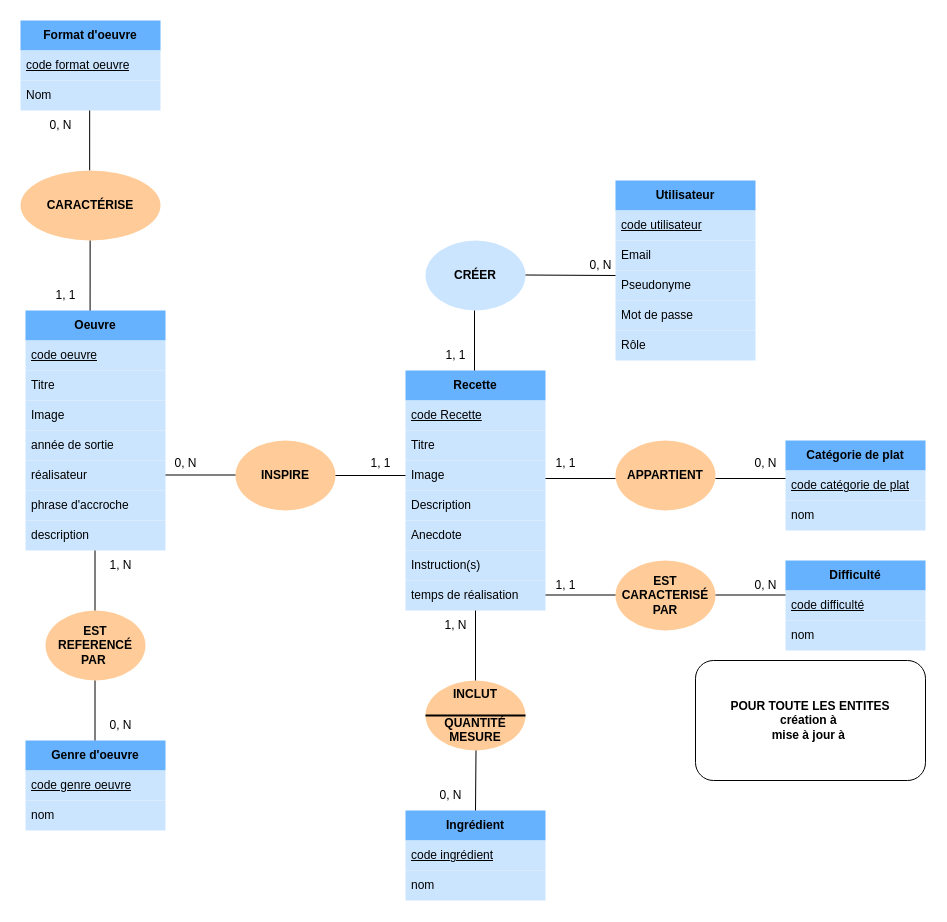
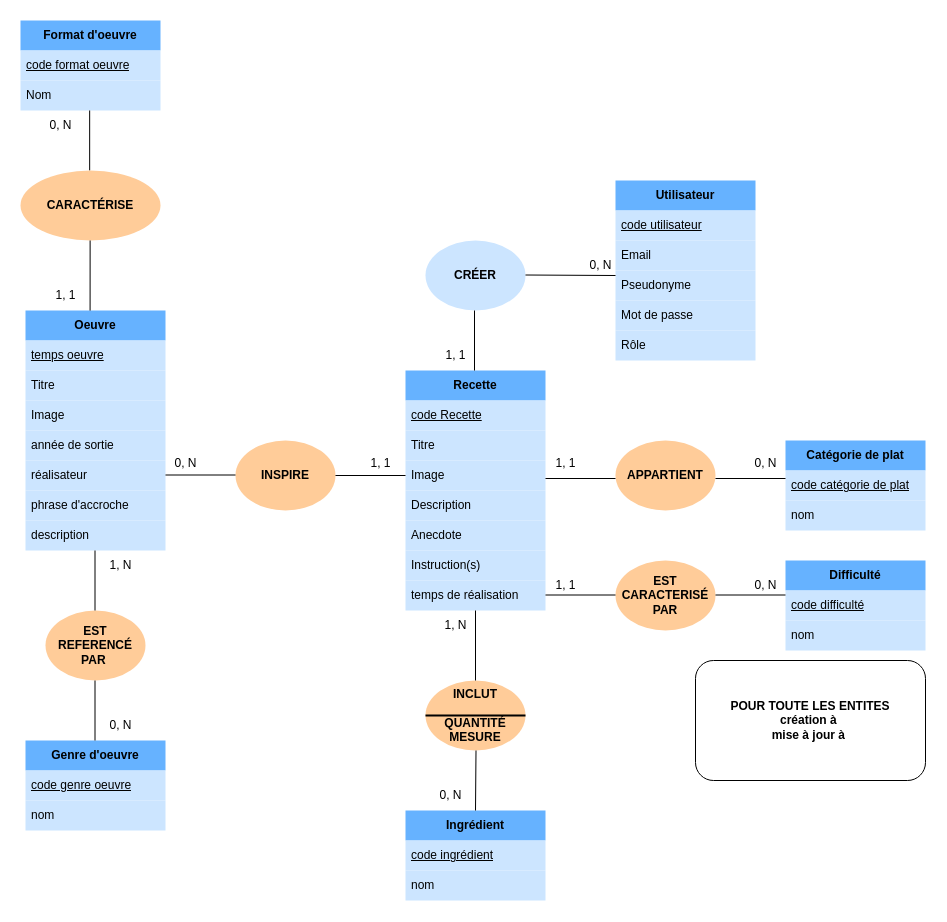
  <mxCell id="0" />
  <mxCell id="1" parent="0" />
  <mxCell id="2" value="&lt;b&gt;Oeuvre&lt;/b&gt;" style="swimlane;fontStyle=0;childLayout=stackLayout;horizontal=1;startSize=30;horizontalStack=0;resizeParent=1;resizeParentMax=0;resizeLast=0;collapsible=1;marginBottom=0;whiteSpace=wrap;html=1;fillColor=#66B2FF;strokeColor=none;" parent="1" vertex="1"><mxGeometry x="25" y="310" width="140" height="240" as="geometry" /></mxCell>
- <mxCell id="3" value="&lt;u&gt;code oeuvre&lt;/u&gt;" style="text;strokeColor=none;fillColor=#CCE5FF;align=left;verticalAlign=middle;spacingLeft=4;spacingRight=4;overflow=hidden;points=[[0,0.5],[1,0.5]];portConstraint=eastwest;rotatable=0;whiteSpace=wrap;html=1;" parent="2" vertex="1"><mxGeometry y="30" width="140" height="30" as="geometry" /></mxCell>
+ <mxCell id="3" value="&lt;u&gt;temps oeuvre&lt;/u&gt;" style="text;strokeColor=none;fillColor=#CCE5FF;align=left;verticalAlign=middle;spacingLeft=4;spacingRight=4;overflow=hidden;points=[[0,0.5],[1,0.5]];portConstraint=eastwest;rotatable=0;whiteSpace=wrap;html=1;" parent="2" vertex="1"><mxGeometry y="30" width="140" height="30" as="geometry" /></mxCell>
  <mxCell id="4" value="Titre" style="text;strokeColor=none;fillColor=#CCE5FF;align=left;verticalAlign=middle;spacingLeft=4;spacingRight=4;overflow=hidden;points=[[0,0.5],[1,0.5]];portConstraint=eastwest;rotatable=0;whiteSpace=wrap;html=1;" parent="2" vertex="1"><mxGeometry y="60" width="140" height="30" as="geometry" /></mxCell>
  <mxCell id="5" value="Image" style="text;strokeColor=none;fillColor=#CCE5FF;align=left;verticalAlign=middle;spacingLeft=4;spacingRight=4;overflow=hidden;points=[[0,0.5],[1,0.5]];portConstraint=eastwest;rotatable=0;whiteSpace=wrap;html=1;" parent="2" vertex="1"><mxGeometry y="90" width="140" height="30" as="geometry" /></mxCell>
  <mxCell id="6" value="année de sortie" style="text;strokeColor=none;fillColor=#CCE5FF;align=left;verticalAlign=middle;spacingLeft=4;spacingRight=4;overflow=hidden;points=[[0,0.5],[1,0.5]];portConstraint=eastwest;rotatable=0;whiteSpace=wrap;html=1;" vertex="1" parent="2"><mxGeometry y="120" width="140" height="30" as="geometry" /></mxCell>
  <mxCell id="7" value="réalisateur" style="text;strokeColor=none;fillColor=#CCE5FF;align=left;verticalAlign=middle;spacingLeft=4;spacingRight=4;overflow=hidden;points=[[0,0.5],[1,0.5]];portConstraint=eastwest;rotatable=0;whiteSpace=wrap;html=1;" vertex="1" parent="2"><mxGeometry y="150" width="140" height="30" as="geometry" /></mxCell>
  <mxCell id="8" value="phrase d'accroche" style="text;strokeColor=none;fillColor=#CCE5FF;align=left;verticalAlign=middle;spacingLeft=4;spacingRight=4;overflow=hidden;points=[[0,0.5],[1,0.5]];portConstraint=eastwest;rotatable=0;whiteSpace=wrap;html=1;" vertex="1" parent="2"><mxGeometry y="180" width="140" height="30" as="geometry" /></mxCell>
  <mxCell id="9" value="description" style="text;strokeColor=none;fillColor=#CCE5FF;align=left;verticalAlign=middle;spacingLeft=4;spacingRight=4;overflow=hidden;points=[[0,0.5],[1,0.5]];portConstraint=eastwest;rotatable=0;whiteSpace=wrap;html=1;" vertex="1" parent="2"><mxGeometry y="210" width="140" height="30" as="geometry" /></mxCell>
  <mxCell id="10" value="&lt;b&gt;Recette&lt;/b&gt;" style="swimlane;fontStyle=0;childLayout=stackLayout;horizontal=1;startSize=30;horizontalStack=0;resizeParent=1;resizeParentMax=0;resizeLast=0;collapsible=1;marginBottom=0;whiteSpace=wrap;html=1;fillColor=#66B2FF;strokeColor=none;" parent="1" vertex="1"><mxGeometry x="405" width="140" height="240" as="geometry" y="370" /></mxCell>
  <mxCell id="11" value="&lt;u&gt;code Recette&lt;/u&gt;" style="text;strokeColor=none;fillColor=#CCE5FF;align=left;verticalAlign=middle;spacingLeft=4;spacingRight=4;overflow=hidden;points=[[0,0.5],[1,0.5]];portConstraint=eastwest;rotatable=0;whiteSpace=wrap;html=1;" parent="10" vertex="1"><mxGeometry y="30" width="140" height="30" as="geometry" /></mxCell>
  <mxCell id="12" value="Titre" style="text;strokeColor=none;fillColor=#CCE5FF;align=left;verticalAlign=middle;spacingLeft=4;spacingRight=4;overflow=hidden;points=[[0,0.5],[1,0.5]];portConstraint=eastwest;rotatable=0;whiteSpace=wrap;html=1;" parent="10" vertex="1"><mxGeometry y="60" width="140" height="30" as="geometry" /></mxCell>
  <mxCell id="13" value="Image" style="text;strokeColor=none;fillColor=#CCE5FF;align=left;verticalAlign=middle;spacingLeft=4;spacingRight=4;overflow=hidden;points=[[0,0.5],[1,0.5]];portConstraint=eastwest;rotatable=0;whiteSpace=wrap;html=1;" parent="10" vertex="1"><mxGeometry y="90" width="140" height="30" as="geometry" /></mxCell>
  <mxCell id="14" value="Description" style="text;strokeColor=none;fillColor=#CCE5FF;align=left;verticalAlign=middle;spacingLeft=4;spacingRight=4;overflow=hidden;points=[[0,0.5],[1,0.5]];portConstraint=eastwest;rotatable=0;whiteSpace=wrap;html=1;" parent="10" vertex="1"><mxGeometry y="120" width="140" height="30" as="geometry" /></mxCell>
  <mxCell id="15" value="Anecdote" style="text;strokeColor=none;fillColor=#CCE5FF;align=left;verticalAlign=middle;spacingLeft=4;spacingRight=4;overflow=hidden;points=[[0,0.5],[1,0.5]];portConstraint=eastwest;rotatable=0;whiteSpace=wrap;html=1;" parent="10" vertex="1"><mxGeometry y="150" width="140" height="30" as="geometry" /></mxCell>
  <mxCell id="16" value="Instruction(s)" style="text;strokeColor=none;fillColor=#CCE5FF;align=left;verticalAlign=middle;spacingLeft=4;spacingRight=4;overflow=hidden;points=[[0,0.5],[1,0.5]];portConstraint=eastwest;rotatable=0;whiteSpace=wrap;html=1;" parent="10" vertex="1"><mxGeometry y="180" width="140" height="30" as="geometry" /></mxCell>
  <mxCell id="17" value="temps de réalisation" style="text;strokeColor=none;fillColor=#CCE5FF;align=left;verticalAlign=middle;spacingLeft=4;spacingRight=4;overflow=hidden;points=[[0,0.5],[1,0.5]];portConstraint=eastwest;rotatable=0;whiteSpace=wrap;html=1;" parent="10" vertex="1"><mxGeometry y="210" width="140" height="30" as="geometry" /></mxCell>
  <mxCell id="18" value="&lt;b&gt;Genre d'oeuvre&lt;/b&gt;" style="swimlane;fontStyle=0;childLayout=stackLayout;horizontal=1;startSize=30;horizontalStack=0;resizeParent=1;resizeParentMax=0;resizeLast=0;collapsible=1;marginBottom=0;whiteSpace=wrap;html=1;fillColor=#66B2FF;strokeColor=none;" parent="1" vertex="1"><mxGeometry x="25" y="740" width="140" height="90" as="geometry" /></mxCell>
  <mxCell id="19" value="&lt;u&gt;code genre oeuvre&lt;/u&gt;" style="text;strokeColor=none;fillColor=#CCE5FF;align=left;verticalAlign=middle;spacingLeft=4;spacingRight=4;overflow=hidden;points=[[0,0.5],[1,0.5]];portConstraint=eastwest;rotatable=0;whiteSpace=wrap;html=1;" vertex="1" parent="18"><mxGeometry y="30" width="140" height="30" as="geometry" /></mxCell>
  <mxCell id="20" value="nom" style="text;strokeColor=none;fillColor=#CCE5FF;align=left;verticalAlign=middle;spacingLeft=4;spacingRight=4;overflow=hidden;points=[[0,0.5],[1,0.5]];portConstraint=eastwest;rotatable=0;whiteSpace=wrap;html=1;" parent="18" vertex="1"><mxGeometry y="60" width="140" height="30" as="geometry" /></mxCell>
  <mxCell id="21" value="&lt;b&gt;Catégorie de plat&lt;/b&gt;" style="swimlane;fontStyle=0;childLayout=stackLayout;horizontal=1;startSize=30;horizontalStack=0;resizeParent=1;resizeParentMax=0;resizeLast=0;collapsible=1;marginBottom=0;whiteSpace=wrap;html=1;fillColor=#66B2FF;strokeColor=none;" parent="1" vertex="1"><mxGeometry x="785" y="440" width="140" height="90" as="geometry" /></mxCell>
  <mxCell id="22" value="&lt;u&gt;code catégorie de plat&lt;/u&gt;" style="text;strokeColor=none;fillColor=#CCE5FF;align=left;verticalAlign=middle;spacingLeft=4;spacingRight=4;overflow=hidden;points=[[0,0.5],[1,0.5]];portConstraint=eastwest;rotatable=0;whiteSpace=wrap;html=1;" parent="21" vertex="1"><mxGeometry y="30" width="140" height="30" as="geometry" /></mxCell>
  <mxCell id="23" value="nom" style="text;strokeColor=none;fillColor=#CCE5FF;align=left;verticalAlign=middle;spacingLeft=4;spacingRight=4;overflow=hidden;points=[[0,0.5],[1,0.5]];portConstraint=eastwest;rotatable=0;whiteSpace=wrap;html=1;" vertex="1" parent="21"><mxGeometry y="60" width="140" height="30" as="geometry" /></mxCell>
  <mxCell id="24" value="&lt;b&gt;Ingrédient&lt;/b&gt;" style="swimlane;fontStyle=0;childLayout=stackLayout;horizontal=1;startSize=30;horizontalStack=0;resizeParent=1;resizeParentMax=0;resizeLast=0;collapsible=1;marginBottom=0;whiteSpace=wrap;html=1;fillColor=#66B2FF;strokeColor=none;" parent="1" vertex="1"><mxGeometry x="405" y="810" width="140" height="90" as="geometry" /></mxCell>
  <mxCell id="25" value="&lt;u&gt;code ingrédient&lt;/u&gt;" style="text;strokeColor=none;fillColor=#CCE5FF;align=left;verticalAlign=middle;spacingLeft=4;spacingRight=4;overflow=hidden;points=[[0,0.5],[1,0.5]];portConstraint=eastwest;rotatable=0;whiteSpace=wrap;html=1;" parent="24" vertex="1"><mxGeometry y="30" width="140" height="30" as="geometry" /></mxCell>
  <mxCell id="26" value="nom" style="text;strokeColor=none;fillColor=#CCE5FF;align=left;verticalAlign=middle;spacingLeft=4;spacingRight=4;overflow=hidden;points=[[0,0.5],[1,0.5]];portConstraint=eastwest;rotatable=0;whiteSpace=wrap;html=1;" vertex="1" parent="24"><mxGeometry y="60" width="140" height="30" as="geometry" /></mxCell>
  <mxCell id="27" value="&lt;b&gt;Utilisateur&lt;/b&gt;" style="swimlane;fontStyle=0;childLayout=stackLayout;horizontal=1;startSize=30;horizontalStack=0;resizeParent=1;resizeParentMax=0;resizeLast=0;collapsible=1;marginBottom=0;whiteSpace=wrap;html=1;fillColor=#66B2FF;strokeColor=none;" parent="1" vertex="1"><mxGeometry x="615" y="180" width="140" height="180" as="geometry" /></mxCell>
  <mxCell id="28" value="&lt;u&gt;code utilisateur&lt;/u&gt;" style="text;strokeColor=none;fillColor=#CCE5FF;align=left;verticalAlign=middle;spacingLeft=4;spacingRight=4;overflow=hidden;points=[[0,0.5],[1,0.5]];portConstraint=eastwest;rotatable=0;whiteSpace=wrap;html=1;" parent="27" vertex="1"><mxGeometry y="30" width="140" height="30" as="geometry" /></mxCell>
  <mxCell id="29" value="Email" style="text;strokeColor=none;fillColor=#CCE5FF;align=left;verticalAlign=middle;spacingLeft=4;spacingRight=4;overflow=hidden;points=[[0,0.5],[1,0.5]];portConstraint=eastwest;rotatable=0;whiteSpace=wrap;html=1;" vertex="1" parent="27"><mxGeometry y="60" width="140" height="30" as="geometry" /></mxCell>
  <mxCell id="30" value="Pseudonyme" style="text;strokeColor=none;fillColor=#CCE5FF;align=left;verticalAlign=middle;spacingLeft=4;spacingRight=4;overflow=hidden;points=[[0,0.5],[1,0.5]];portConstraint=eastwest;rotatable=0;whiteSpace=wrap;html=1;" parent="27" vertex="1"><mxGeometry y="90" width="140" height="30" as="geometry" /></mxCell>
  <mxCell id="31" value="Mot de passe" style="text;strokeColor=none;fillColor=#CCE5FF;align=left;verticalAlign=middle;spacingLeft=4;spacingRight=4;overflow=hidden;points=[[0,0.5],[1,0.5]];portConstraint=eastwest;rotatable=0;whiteSpace=wrap;html=1;" parent="27" vertex="1"><mxGeometry y="120" width="140" height="30" as="geometry" /></mxCell>
  <mxCell id="32" value="Rôle" style="text;strokeColor=none;fillColor=#CCE5FF;align=left;verticalAlign=middle;spacingLeft=4;spacingRight=4;overflow=hidden;points=[[0,0.5],[1,0.5]];portConstraint=eastwest;rotatable=0;whiteSpace=wrap;html=1;" parent="27" vertex="1"><mxGeometry y="150" width="140" height="30" as="geometry" /></mxCell>
  <mxCell id="33" value="&lt;b&gt;POUR TOUTE LES ENTITES &lt;br&gt;création à&amp;nbsp;&lt;br&gt;mise à jour à&amp;nbsp;&lt;/b&gt;" style="rounded=1;whiteSpace=wrap;html=1;" parent="1" vertex="1"><mxGeometry x="695" y="660" width="230" height="120" as="geometry" /></mxCell>
  <mxCell id="34" value="&lt;b&gt;INSPIRE&lt;/b&gt;" style="ellipse;whiteSpace=wrap;html=1;fillColor=#FFCC99;strokeColor=none;" parent="1" vertex="1"><mxGeometry x="235" y="440" width="100" height="70" as="geometry" /></mxCell>
  <mxCell id="35" value="" style="endArrow=none;html=1;entryX=0;entryY=0.5;entryDx=0;entryDy=0;exitX=1;exitY=0.5;exitDx=0;exitDy=0;" parent="1" source="34" edge="1"><mxGeometry width="50" height="50" relative="1" as="geometry"><mxPoint x="345" y="475" as="sourcePoint" /><mxPoint x="405" y="475" as="targetPoint" /></mxGeometry></mxCell>
  <mxCell id="36" value="" style="endArrow=none;html=1;" parent="1" edge="1"><mxGeometry width="50" height="50" relative="1" as="geometry"><mxPoint x="165" y="474.5" as="sourcePoint" /><mxPoint x="235" y="474.5" as="targetPoint" /></mxGeometry></mxCell>
  <mxCell id="37" value="0, N" style="text;html=1;align=center;verticalAlign=middle;resizable=0;points=[];autosize=1;strokeColor=none;fillColor=none;" parent="1" vertex="1"><mxGeometry x="160" y="448" width="50" height="30" as="geometry" /></mxCell>
  <mxCell id="38" value="1, 1" style="text;html=1;align=center;verticalAlign=middle;resizable=0;points=[];autosize=1;strokeColor=none;fillColor=none;" parent="1" vertex="1"><mxGeometry x="360" y="448" width="40" height="30" as="geometry" /></mxCell>
  <mxCell id="39" value="&lt;b&gt;EST REFERENCÉ PAR&amp;nbsp;&lt;/b&gt;" style="ellipse;whiteSpace=wrap;html=1;fillColor=#FFCC99;strokeColor=none;" parent="1" vertex="1"><mxGeometry x="45" y="610" width="100" height="70" as="geometry" /></mxCell>
  <mxCell id="40" value="" style="endArrow=none;html=1;" parent="1" edge="1"><mxGeometry width="50" height="50" relative="1" as="geometry"><mxPoint x="94.5" y="610" as="sourcePoint" /><mxPoint x="94.5" y="550" as="targetPoint" /></mxGeometry></mxCell>
  <mxCell id="41" value="" style="endArrow=none;html=1;" parent="1" edge="1"><mxGeometry width="50" height="50" relative="1" as="geometry"><mxPoint x="94.5" y="740" as="sourcePoint" /><mxPoint x="94.5" y="680" as="targetPoint" /></mxGeometry></mxCell>
  <mxCell id="42" value="1, N" style="text;html=1;align=center;verticalAlign=middle;resizable=0;points=[];autosize=1;strokeColor=none;fillColor=none;" parent="1" vertex="1"><mxGeometry x="95" y="550" width="50" height="30" as="geometry" /></mxCell>
  <mxCell id="43" value="0, N" style="text;html=1;align=center;verticalAlign=middle;resizable=0;points=[];autosize=1;strokeColor=none;fillColor=none;" parent="1" vertex="1"><mxGeometry x="95" y="710" width="50" height="30" as="geometry" /></mxCell>
  <mxCell id="44" value="&lt;b&gt;APPARTIENT&lt;/b&gt;" style="ellipse;whiteSpace=wrap;html=1;fillColor=#FFCC99;strokeColor=none;" parent="1" vertex="1"><mxGeometry x="615" y="440" width="100" height="70" as="geometry" /></mxCell>
  <mxCell id="45" value="1, 1" style="text;html=1;align=center;verticalAlign=middle;resizable=0;points=[];autosize=1;strokeColor=none;fillColor=none;" parent="1" vertex="1"><mxGeometry x="545" y="448" width="40" height="30" as="geometry" /></mxCell>
  <mxCell id="46" value="" style="endArrow=none;html=1;entryX=0;entryY=0.5;entryDx=0;entryDy=0;exitX=1;exitY=0.5;exitDx=0;exitDy=0;" parent="1" edge="1"><mxGeometry width="50" height="50" relative="1" as="geometry"><mxPoint x="545" y="478" as="sourcePoint" /><mxPoint x="615" y="478" as="targetPoint" /></mxGeometry></mxCell>
  <mxCell id="47" value="" style="endArrow=none;html=1;entryX=0;entryY=0.5;entryDx=0;entryDy=0;exitX=1;exitY=0.5;exitDx=0;exitDy=0;" parent="1" edge="1"><mxGeometry width="50" height="50" relative="1" as="geometry"><mxPoint x="715" y="478" as="sourcePoint" /><mxPoint x="785" y="478" as="targetPoint" /></mxGeometry></mxCell>
  <mxCell id="48" value="0, N" style="text;html=1;align=center;verticalAlign=middle;resizable=0;points=[];autosize=1;strokeColor=none;fillColor=none;" parent="1" vertex="1"><mxGeometry x="740" y="448" width="50" height="30" as="geometry" /></mxCell>
  <mxCell id="49" value="&lt;b&gt;INCLUT&lt;br&gt;&lt;br&gt;&lt;/b&gt;&lt;div&gt;&lt;b style=&quot;background-color: transparent;&quot;&gt;QUANTITÉ&lt;/b&gt;&lt;/div&gt;&lt;div&gt;&lt;b&gt;MESURE&lt;/b&gt;&lt;/div&gt;" style="ellipse;whiteSpace=wrap;html=1;fillColor=#FFCC99;strokeColor=none;" parent="1" vertex="1"><mxGeometry x="425" y="680" width="100" height="70" as="geometry" /></mxCell>
  <mxCell id="50" value="" style="endArrow=none;html=1;entryX=0.5;entryY=1;entryDx=0;entryDy=0;" parent="1" target="10" edge="1"><mxGeometry width="50" height="50" relative="1" as="geometry"><mxPoint x="475" y="680" as="sourcePoint" /><mxPoint x="475" y="640" as="targetPoint" /></mxGeometry></mxCell>
  <mxCell id="51" value="" style="endArrow=none;html=1;" parent="1" edge="1"><mxGeometry width="50" height="50" relative="1" as="geometry"><mxPoint x="475" y="810" as="sourcePoint" /><mxPoint x="475.5" y="750" as="targetPoint" /></mxGeometry></mxCell>
  <mxCell id="52" value="1, N" style="text;html=1;align=center;verticalAlign=middle;resizable=0;points=[];autosize=1;strokeColor=none;fillColor=none;" parent="1" vertex="1"><mxGeometry x="430" y="610" width="50" height="30" as="geometry" /></mxCell>
  <mxCell id="53" value="0, N" style="text;html=1;align=center;verticalAlign=middle;resizable=0;points=[];autosize=1;strokeColor=none;fillColor=none;" parent="1" vertex="1"><mxGeometry x="425" y="780" width="50" height="30" as="geometry" /></mxCell>
  <mxCell id="54" value="&lt;b&gt;CRÉER&lt;/b&gt;" style="ellipse;whiteSpace=wrap;html=1;fillColor=#cce5ff;strokeColor=none;" parent="1" vertex="1"><mxGeometry x="425" y="240" width="100" height="70" as="geometry" /></mxCell>
  <mxCell id="55" value="" style="endArrow=none;html=1;" parent="1" edge="1"><mxGeometry width="50" height="50" relative="1" as="geometry"><mxPoint x="474" as="sourcePoint" y="370" /><mxPoint x="474" y="310" as="targetPoint" /></mxGeometry></mxCell>
  <mxCell id="56" value="" style="endArrow=none;html=1;exitX=1;exitY=0.5;exitDx=0;exitDy=0;" parent="1" edge="1"><mxGeometry width="50" height="50" relative="1" as="geometry"><mxPoint x="525" y="274.5" as="sourcePoint" /><mxPoint x="615" y="275" as="targetPoint" /></mxGeometry></mxCell>
  <mxCell id="57" value="0, N" style="text;html=1;align=center;verticalAlign=middle;resizable=0;points=[];autosize=1;strokeColor=none;fillColor=none;" parent="1" vertex="1"><mxGeometry x="575" y="250" width="50" height="30" as="geometry" /></mxCell>
  <mxCell id="58" value="1, 1" style="text;html=1;align=center;verticalAlign=middle;resizable=0;points=[];autosize=1;strokeColor=none;fillColor=none;" parent="1" vertex="1"><mxGeometry x="435" y="340" width="40" height="30" as="geometry" /></mxCell>
  <mxCell id="59" value="&lt;b&gt;Format d'oeuvre&lt;/b&gt;" style="swimlane;fontStyle=0;childLayout=stackLayout;horizontal=1;startSize=30;horizontalStack=0;resizeParent=1;resizeParentMax=0;resizeLast=0;collapsible=1;marginBottom=0;whiteSpace=wrap;html=1;fillColor=#66B2FF;strokeColor=none;" parent="1" vertex="1"><mxGeometry x="20" y="20" width="140" height="90" as="geometry" /></mxCell>
  <mxCell id="60" value="&lt;u&gt;code format oeuvre&lt;/u&gt;" style="text;strokeColor=none;fillColor=#CCE5FF;align=left;verticalAlign=middle;spacingLeft=4;spacingRight=4;overflow=hidden;points=[[0,0.5],[1,0.5]];portConstraint=eastwest;rotatable=0;whiteSpace=wrap;html=1;" parent="59" vertex="1"><mxGeometry y="30" width="140" height="30" as="geometry" /></mxCell>
  <mxCell id="61" value="Nom" style="text;strokeColor=none;fillColor=#CCE5FF;align=left;verticalAlign=middle;spacingLeft=4;spacingRight=4;overflow=hidden;points=[[0,0.5],[1,0.5]];portConstraint=eastwest;rotatable=0;whiteSpace=wrap;html=1;" vertex="1" parent="59"><mxGeometry y="60" width="140" height="30" as="geometry" /></mxCell>
  <mxCell id="62" value="" style="endArrow=none;html=1;" parent="59" edge="1"><mxGeometry width="50" height="50" relative="1" as="geometry"><mxPoint x="69.17" y="150" as="sourcePoint" /><mxPoint x="69.17" y="90" as="targetPoint" /></mxGeometry></mxCell>
  <mxCell id="63" value="&lt;b&gt;Difficulté&lt;/b&gt;" style="swimlane;fontStyle=0;childLayout=stackLayout;horizontal=1;startSize=30;horizontalStack=0;resizeParent=1;resizeParentMax=0;resizeLast=0;collapsible=1;marginBottom=0;whiteSpace=wrap;html=1;fillColor=#66B2FF;strokeColor=none;" parent="1" vertex="1"><mxGeometry x="785" y="560" width="140" height="90" as="geometry" /></mxCell>
  <mxCell id="64" value="&lt;u&gt;code difficulté&lt;/u&gt;" style="text;strokeColor=none;fillColor=#CCE5FF;align=left;verticalAlign=middle;spacingLeft=4;spacingRight=4;overflow=hidden;points=[[0,0.5],[1,0.5]];portConstraint=eastwest;rotatable=0;whiteSpace=wrap;html=1;" parent="63" vertex="1"><mxGeometry y="30" width="140" height="30" as="geometry" /></mxCell>
  <mxCell id="65" value="nom" style="text;strokeColor=none;fillColor=#CCE5FF;align=left;verticalAlign=middle;spacingLeft=4;spacingRight=4;overflow=hidden;points=[[0,0.5],[1,0.5]];portConstraint=eastwest;rotatable=0;whiteSpace=wrap;html=1;" vertex="1" parent="63"><mxGeometry y="60" width="140" height="30" as="geometry" /></mxCell>
  <mxCell id="66" value="&lt;b&gt;EST CARACTERISÉ PAR&lt;/b&gt;" style="ellipse;whiteSpace=wrap;html=1;fillColor=#FFCC99;strokeColor=none;" parent="1" vertex="1"><mxGeometry x="615" y="560" width="100" height="70" as="geometry" /></mxCell>
  <mxCell id="67" value="1, 1" style="text;html=1;align=center;verticalAlign=middle;resizable=0;points=[];autosize=1;strokeColor=none;fillColor=none;" parent="1" vertex="1"><mxGeometry x="545" y="570" width="40" height="30" as="geometry" /></mxCell>
  <mxCell id="68" value="" style="endArrow=none;html=1;entryX=0;entryY=0.5;entryDx=0;entryDy=0;exitX=1;exitY=0.5;exitDx=0;exitDy=0;" parent="1" edge="1"><mxGeometry width="50" height="50" relative="1" as="geometry"><mxPoint x="545" y="594.5" as="sourcePoint" /><mxPoint x="615" y="594.5" as="targetPoint" /></mxGeometry></mxCell>
  <mxCell id="69" value="0, N" style="text;html=1;align=center;verticalAlign=middle;resizable=0;points=[];autosize=1;strokeColor=none;fillColor=none;" parent="1" vertex="1"><mxGeometry x="740" y="570" width="50" height="30" as="geometry" /></mxCell>
  <mxCell id="70" value="" style="endArrow=none;html=1;entryX=0;entryY=0.5;entryDx=0;entryDy=0;exitX=1;exitY=0.5;exitDx=0;exitDy=0;" parent="1" edge="1"><mxGeometry width="50" height="50" relative="1" as="geometry"><mxPoint x="715" y="594.5" as="sourcePoint" /><mxPoint x="785" y="594.5" as="targetPoint" /></mxGeometry></mxCell>
  <mxCell id="71" value="" style="line;strokeWidth=2;html=1;" parent="1" vertex="1"><mxGeometry x="425" y="710" width="100" height="10" as="geometry" /></mxCell>
  <mxCell id="72" value="&lt;b&gt;CARACTÉRISE&lt;/b&gt;" style="ellipse;whiteSpace=wrap;html=1;fillColor=#FFCC99;strokeColor=none;" parent="1" vertex="1"><mxGeometry x="20" y="170" width="140" height="70" as="geometry" /></mxCell>
  <mxCell id="73" value="" style="endArrow=none;html=1;exitX=0.464;exitY=0.042;exitDx=0;exitDy=0;exitPerimeter=0;" parent="1" edge="1"><mxGeometry width="50" height="50" relative="1" as="geometry"><mxPoint x="89.58" y="310.08" as="sourcePoint" /><mxPoint x="89.62" y="240" as="targetPoint" /></mxGeometry></mxCell>
  <mxCell id="74" value="1, 1" style="text;html=1;align=center;verticalAlign=middle;resizable=0;points=[];autosize=1;strokeColor=none;fillColor=none;" vertex="1" parent="1"><mxGeometry x="45" y="280" width="40" height="30" as="geometry" /></mxCell>
  <mxCell id="75" value="0, N" style="text;html=1;align=center;verticalAlign=middle;resizable=0;points=[];autosize=1;strokeColor=none;fillColor=none;" vertex="1" parent="1"><mxGeometry x="35" y="110" width="50" height="30" as="geometry" /></mxCell>
